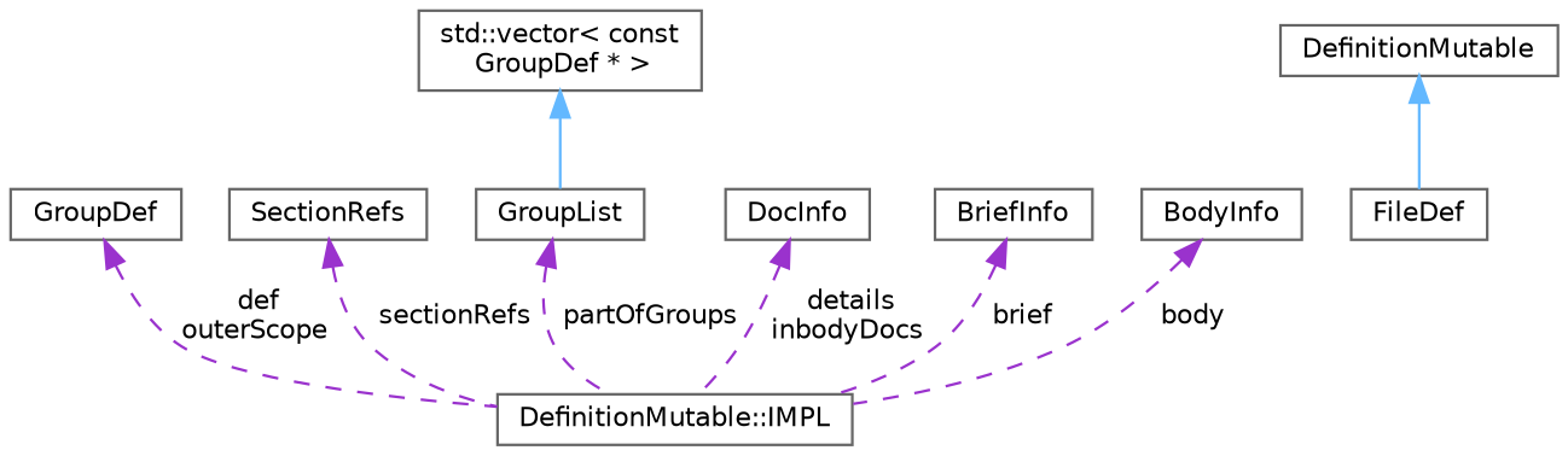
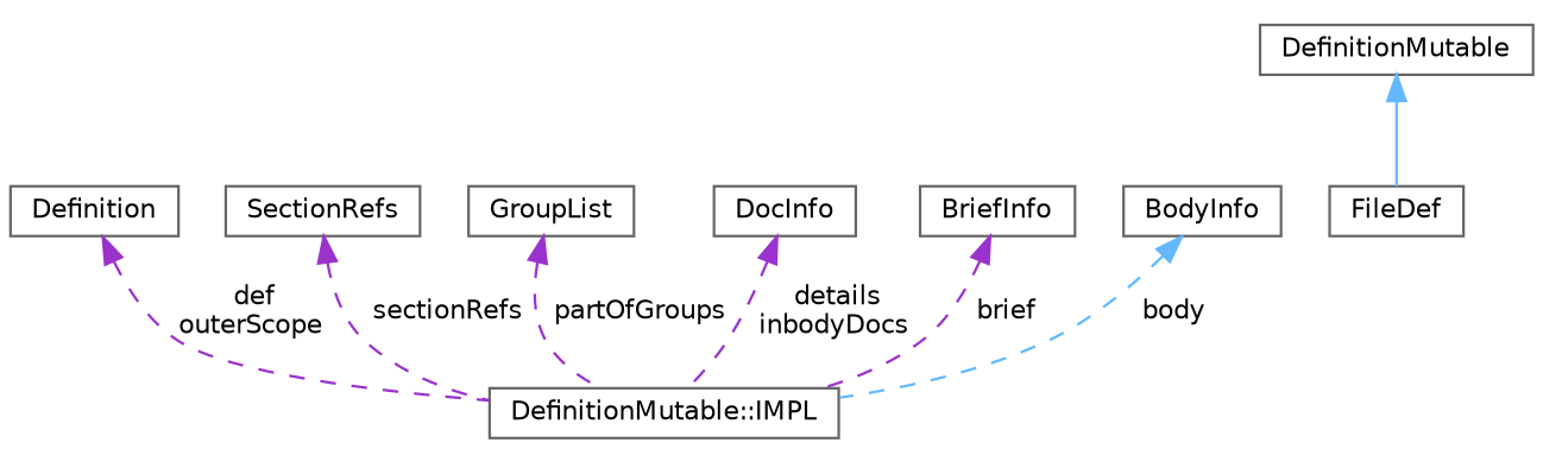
  digraph {
    node [color=gray40 fillcolor=white fontname=Helvetica fontsize=10 shape=box style=filled]
    edge [color=darkorchid3 dir=back fontname=Helvetica fontsize=10 labelfontname=Helvetica labelfontsize=10 style=dashed]
    n1 [height=0.2 label="DefinitionMutable::IMPL" width=0.4]
-   n2 [height=0.2 label=GroupDef width=0.4]
+   n2 [height=0.2 label=Definition width=0.4]
    n3 [height=0.2 label=FileDef width=0.4]
    n4 [height=0.2 label=SectionRefs width=0.4]
    n5 [height=0.2 label=GroupList width=0.4]
-   n6 [height=0.2 label="std::vector\< const\l GroupDef * \>" width=0.4]
    n7 [height=0.2 label=DocInfo width=0.4]
    n8 [height=0.2 label=BriefInfo width=0.4]
    n9 [height=0.2 label=BodyInfo width=0.4]
    n10 [height=0.2 label=DefinitionMutable width=0.4]
    n2 -> n1 [label=" def\nouterScope"]
    n4 -> n1 [label=" sectionRefs"]
    n5 -> n1 [label=" partOfGroups"]
-   n6 -> n5 [color=steelblue1 style=solid]
    n7 -> n1 [label=" details\ninbodyDocs"]
    n8 -> n1 [label=" brief"]
-   n9 -> n1 [label=" body"]
+   n9 -> n1 [color=steelblue1 label=" body"]
    n10 -> n3 [color=steelblue1 style=solid]
  }
